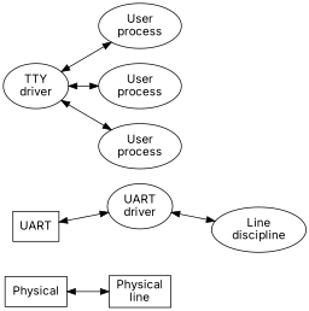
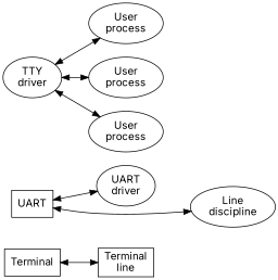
  digraph {
    fontname=Inter
    rankdir=LR
    node [fontname=Inter shape=ellipse]
    edge [dir=both fontname=Inter]
-   n1 [label="Physical\nline" shape=box]
+   n1 [label="Terminal\nline" shape=box]
    UART [shape=box]
    n3 [label="UART\ndriver"]
-   Terminal [shape=box label=Physical]
+   Terminal [shape=box]
    n5 [label="Line\ndiscipline"]
    n6 [label="TTY\ndriver"]
    n7 [label="User\nprocess"]
    n8 [label="User\nprocess"]
    n9 [label="User\nprocess"]
    UART -> n3
-   n3 -> n5
+   UART -> n5
    Terminal -> n1
    n6 -> n7
    n6 -> n8
    n6 -> n9
  }
